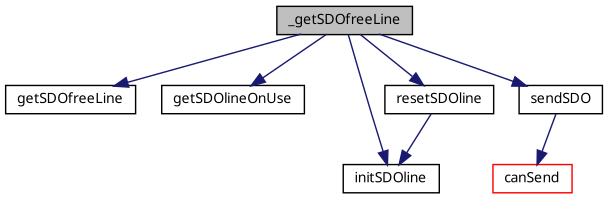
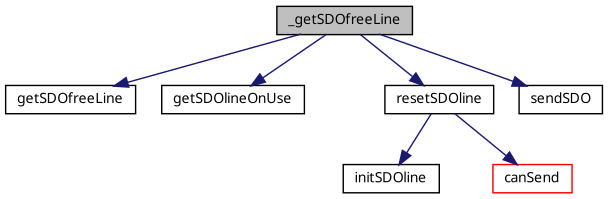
  digraph {
    rankdir=TB
    node [color=black fillcolor=white fontname="FreeSans.ttf" fontsize=10 shape=record style=filled]
    edge [color=midnightblue fontname="FreeSans.ttf" fontsize=10 labelfontname="FreeSans.ttf" labelfontsize=10 style=solid]
    n1 [fillcolor=grey75 fontcolor=black height=0.2 label=_getSDOfreeLine width=0.4]
    n2 [height=0.2 label=getSDOfreeLine width=0.4]
    n3 [height=0.2 label=getSDOlineOnUse width=0.4]
    n4 [height=0.2 label=initSDOline width=0.4]
    n5 [height=0.2 label=resetSDOline width=0.4]
    n6 [height=0.2 label=sendSDO width=0.4]
    n7 [color=red height=0.2 label=canSend width=0.4]
    n1 -> n2
    n1 -> n3
-   n1 -> n4
    n1 -> n5
    n1 -> n6
    n5 -> n4
-   n6 -> n7
+   n5 -> n7
  }
